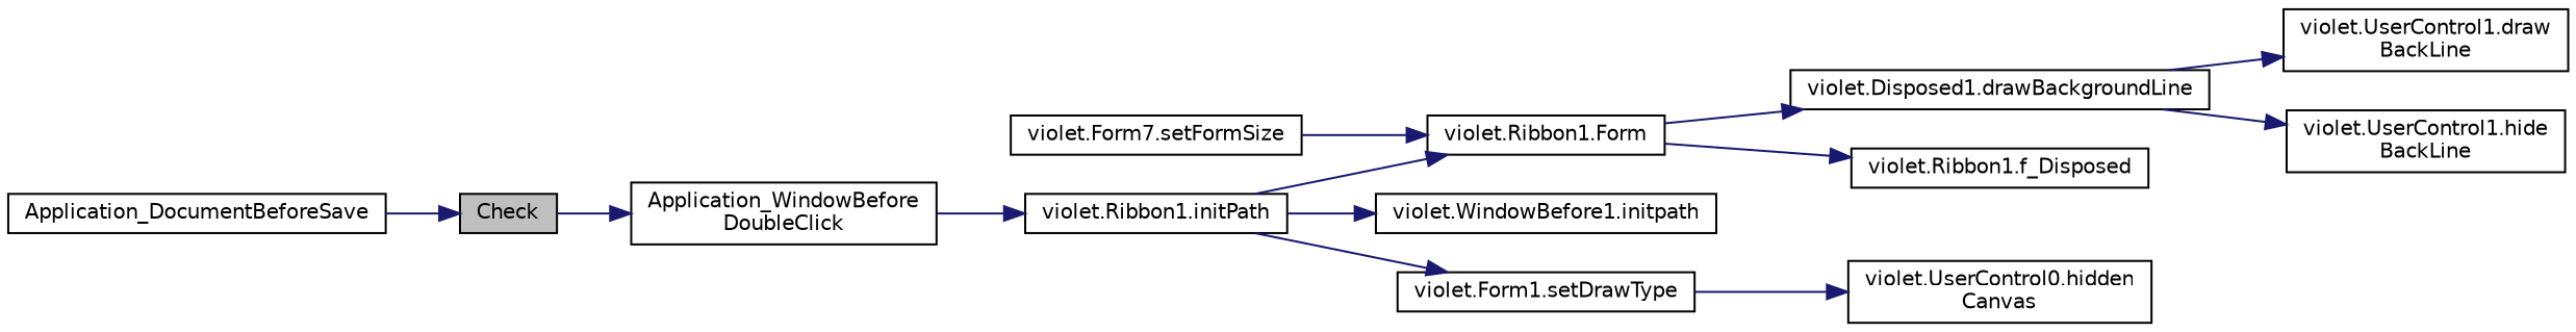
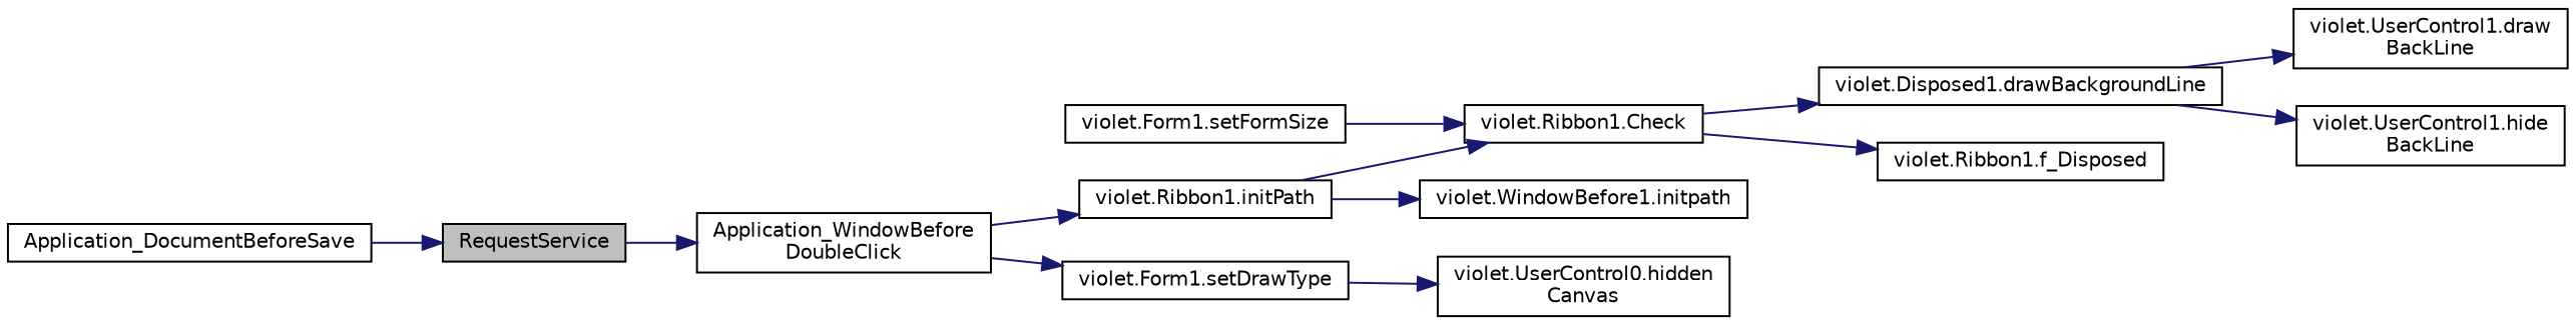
  digraph {
    rankdir=LR
    node [color=black fillcolor=white fontname=Helvetica fontsize=10 shape=record style=filled]
    edge [color=midnightblue fontname=Helvetica fontsize=10 labelfontname=Helvetica labelfontsize=10 style=solid]
-   n1 [fillcolor=grey75 fontcolor=black height=0.2 label=Check width=0.4]
+   n1 [fillcolor=grey75 fontcolor=black height=0.2 label=RequestService width=0.4]
    n2 [height=0.2 label="Application_WindowBefore\lDoubleClick" width=0.4]
    n3 [height=0.2 label=Application_DocumentBeforeSave width=0.4]
    n4 [height=0.2 label="violet.Ribbon1.initPath" width=0.4]
-   n5 [height=0.2 label="violet.Ribbon1.Form" width=0.4]
+   n5 [height=0.2 label="violet.Ribbon1.Check" width=0.4]
    n6 [height=0.2 label="violet.WindowBefore1.initpath" width=0.4]
    n7 [height=0.2 label="violet.Form1.setDrawType" width=0.4]
    n8 [height=0.2 label="violet.Disposed1.drawBackgroundLine" width=0.4]
    n9 [height=0.2 label="violet.Ribbon1.f_Disposed" width=0.4]
    n10 [height=0.2 label="violet.UserControl0.hidden\lCanvas" width=0.4]
-   n11 [height=0.2 label="violet.Form7.setFormSize" width=0.4]
+   n11 [height=0.2 label="violet.Form1.setFormSize" width=0.4]
    n12 [height=0.2 label="violet.UserControl1.draw\lBackLine" width=0.4]
    n13 [height=0.2 label="violet.UserControl1.hide\lBackLine" width=0.4]
    n1 -> n2
    n2 -> n4
    n3 -> n1
    n4 -> n5
    n4 -> n6
-   n4 -> n7
+   n2 -> n7
    n5 -> n8
    n5 -> n9
    n7 -> n10
    n8 -> n12
    n8 -> n13
    n11 -> n5
  }
